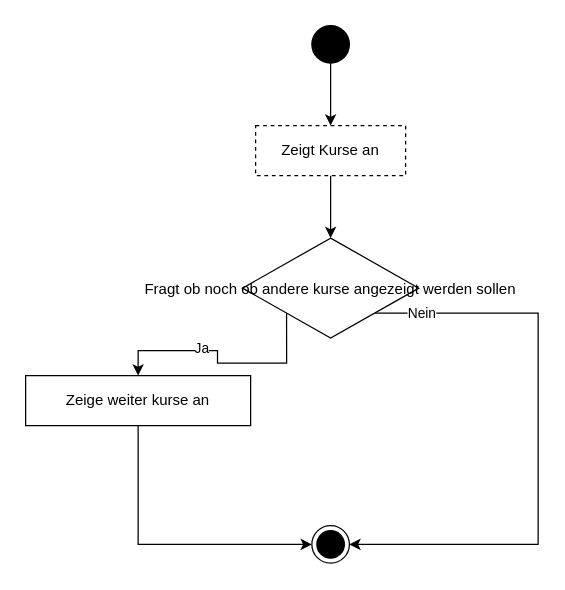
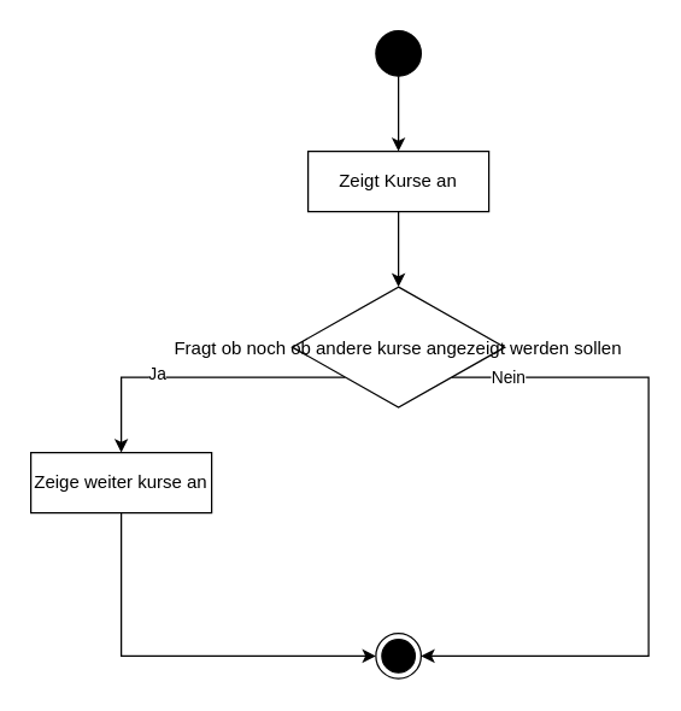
  <mxCell id="0" />
  <mxCell id="1" parent="0" />
  <mxCell id="2" style="edgeStyle=orthogonalEdgeStyle;rounded=0;orthogonalLoop=1;jettySize=auto;html=1;exitX=0.5;exitY=1;exitDx=0;exitDy=0;entryX=0.5;entryY=0;entryDx=0;entryDy=0;" edge="1" parent="1" source="3" target="6"><mxGeometry relative="1" as="geometry" /></mxCell>
  <mxCell id="3" value="" style="ellipse;fillColor=strokeColor;html=1;" vertex="1" parent="1"><mxGeometry x="249" y="20" width="30" height="30" as="geometry" /></mxCell>
  <mxCell id="4" value="" style="ellipse;html=1;shape=endState;fillColor=strokeColor;" vertex="1" parent="1"><mxGeometry x="249" y="420" width="30" height="30" as="geometry" /></mxCell>
  <mxCell id="5" style="edgeStyle=orthogonalEdgeStyle;rounded=0;orthogonalLoop=1;jettySize=auto;html=1;" edge="1" parent="1" source="6" target="11"><mxGeometry relative="1" as="geometry" /></mxCell>
- <mxCell id="6" value="Zeigt Kurse an" style="fontStyle=0;html=1;whiteSpace=wrap;dashed=1;" vertex="1" parent="1"><mxGeometry x="204" y="100" width="120" height="40" as="geometry" /></mxCell>
+ <mxCell id="6" value="Zeigt Kurse an" style="fontStyle=0;html=1;whiteSpace=wrap;" vertex="1" parent="1"><mxGeometry x="204" y="100" width="120" height="40" as="geometry" /></mxCell>
  <mxCell id="7" style="edgeStyle=orthogonalEdgeStyle;rounded=0;orthogonalLoop=1;jettySize=auto;html=1;exitX=0;exitY=1;exitDx=0;exitDy=0;entryX=0.5;entryY=0;entryDx=0;entryDy=0;" edge="1" parent="1" source="11" target="13"><mxGeometry relative="1" as="geometry" /></mxCell>
  <mxCell id="8" value="Ja" style="edgeLabel;html=1;align=center;verticalAlign=middle;resizable=0;points=[];" vertex="1" connectable="0" parent="7"><mxGeometry x="0.255" y="-3" relative="1" as="geometry"><mxPoint as="offset" /></mxGeometry></mxCell>
  <mxCell id="9" style="edgeStyle=orthogonalEdgeStyle;rounded=0;orthogonalLoop=1;jettySize=auto;html=1;exitX=1;exitY=1;exitDx=0;exitDy=0;entryX=1;entryY=0.5;entryDx=0;entryDy=0;" edge="1" parent="1" source="11" target="4"><mxGeometry relative="1" as="geometry"><Array as="points"><mxPoint x="430" y="250" /><mxPoint x="430" y="435" /></Array></mxGeometry></mxCell>
  <mxCell id="10" value="Nein" style="edgeLabel;html=1;align=center;verticalAlign=middle;resizable=0;points=[];" vertex="1" connectable="0" parent="9"><mxGeometry x="-0.843" y="1" relative="1" as="geometry"><mxPoint as="offset" /></mxGeometry></mxCell>
  <mxCell id="11" value="Fragt ob noch ob andere kurse angezeigt werden sollen" style="rhombus;" vertex="1" parent="1"><mxGeometry x="193.5" y="190" width="141" height="80" as="geometry" /></mxCell>
  <mxCell id="12" style="edgeStyle=orthogonalEdgeStyle;rounded=0;orthogonalLoop=1;jettySize=auto;html=1;exitX=0.5;exitY=1;exitDx=0;exitDy=0;entryX=0;entryY=0.5;entryDx=0;entryDy=0;" edge="1" parent="1" source="13" target="4"><mxGeometry relative="1" as="geometry" /></mxCell>
- <mxCell id="13" value="Zeige weiter kurse an" style="fontStyle=0;html=1;whiteSpace=wrap;" vertex="1" parent="1"><mxGeometry x="20" y="300" width="180" height="40" as="geometry" /></mxCell>
+ <mxCell id="13" value="Zeige weiter kurse an" style="fontStyle=0;html=1;whiteSpace=wrap;" vertex="1" parent="1"><mxGeometry x="20" y="300" width="120" height="40" as="geometry" /></mxCell>
